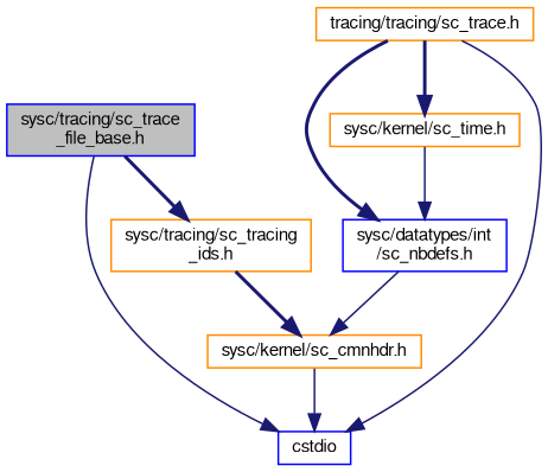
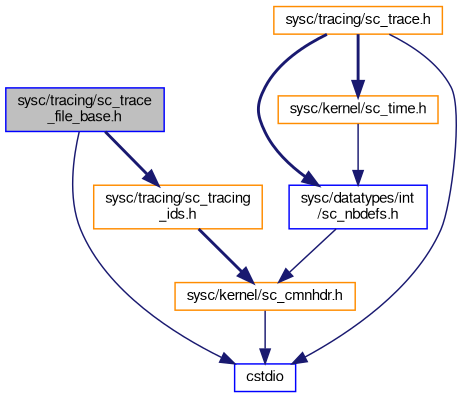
  digraph {
    node [color=darkorange fillcolor=white fontname=FreeSans fontsize=10 shape=record style=filled]
    edge [color=midnightblue fontname=FreeSans fontsize=10 labelfontname=FreeSans labelfontsize=10 style=solid]
    n1 [color=blue fillcolor=grey75 fontcolor=black height=0.2 label="sysc/tracing/sc_trace\l_file_base.h" width=0.4]
    n2 [color=blue height=0.2 label=cstdio width=0.4]
    n3 [height=0.2 label="sysc/tracing/sc_tracing\l_ids.h" width=0.4]
-   n4 [height=0.2 label="tracing/tracing/sc_trace.h" width=0.4]
+   n4 [height=0.2 label="sysc/tracing/sc_trace.h" width=0.4]
    n5 [color=blue height=0.2 label="sysc/datatypes/int\l/sc_nbdefs.h" width=0.4]
    n6 [height=0.2 label="sysc/kernel/sc_time.h" width=0.4]
    n7 [height=0.2 label="sysc/kernel/sc_cmnhdr.h" width=0.4]
    n1 -> n2
    n1 -> n3 [style=bold]
    n3 -> n7 [style=bold]
    n4 -> n2
    n4 -> n5 [style=bold]
    n4 -> n6 [style=bold]
    n5 -> n7
    n6 -> n5
    n7 -> n2
  }
